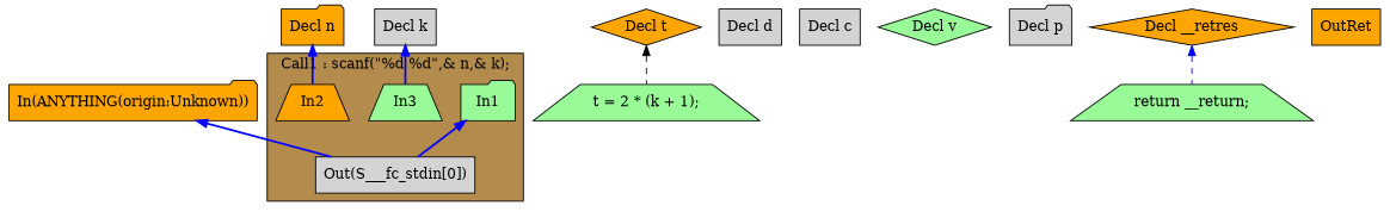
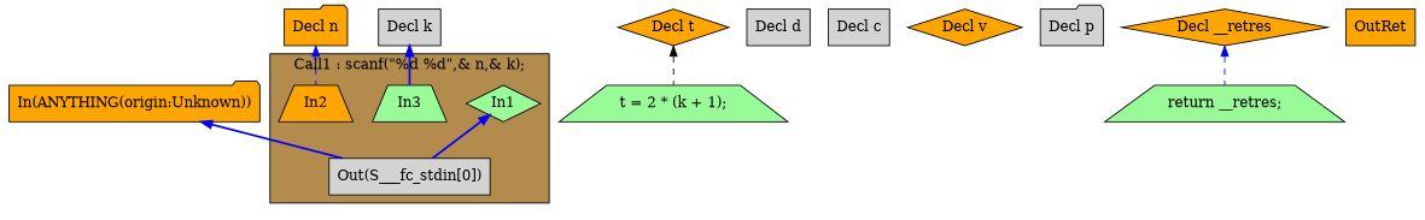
  digraph {
    rankdir=TB
    node [fillcolor=orange shape=box style=filled]
    edge [color="#0000FF" dir=back style=bold]
-   n1 [fillcolor=palegreen label=In1 shape=folder]
+   n1 [fillcolor=palegreen label=In1 shape=diamond]
    n2 [label=In2 shape=trapezium]
    n3 [fillcolor=palegreen label=In3 shape=trapezium]
    n4 [fillcolor=lightgrey label="Out(S___fc_stdin[0])"]
    n5 [label="Decl n" shape=folder]
    n6 [fillcolor=lightgrey label="Decl k"]
    n7 [fillcolor=palegreen label="t = 2 * (k + 1);" shape=trapezium]
    n8 [fillcolor=lightgrey label="Decl d"]
    n9 [fillcolor=lightgrey label="Decl c"]
-   n10 [fillcolor=palegreen label="Decl v" shape=diamond]
+   n10 [label="Decl v" shape=diamond]
    n11 [fillcolor=lightgrey label="Decl p" shape=folder]
    n12 [label="Decl t" shape=diamond]
    n13 [label="Decl __retres" shape=diamond]
-   n14 [fillcolor=palegreen label="return __return;" shape=trapezium]
+   n14 [fillcolor=palegreen label="return __retres;" shape=trapezium]
    n15 [label=OutRet]
    n16 [label="In(ANYTHING(origin:Unknown))" shape=folder]
    subgraph cluster_1 {
      fillcolor="#B38B4D"
      label="Call1 : scanf(\"%d %d\",& n,& k);"
      style=filled
      n1
      n2
      n3
      n4
    }
    n1 -> n4
-   n5 -> n2
+   n5 -> n2 [style=dashed]
    n6 -> n3
    n12 -> n7 [color="#000000" style=dashed]
    n13 -> n14 [style=dashed]
    n16 -> n4
  }
